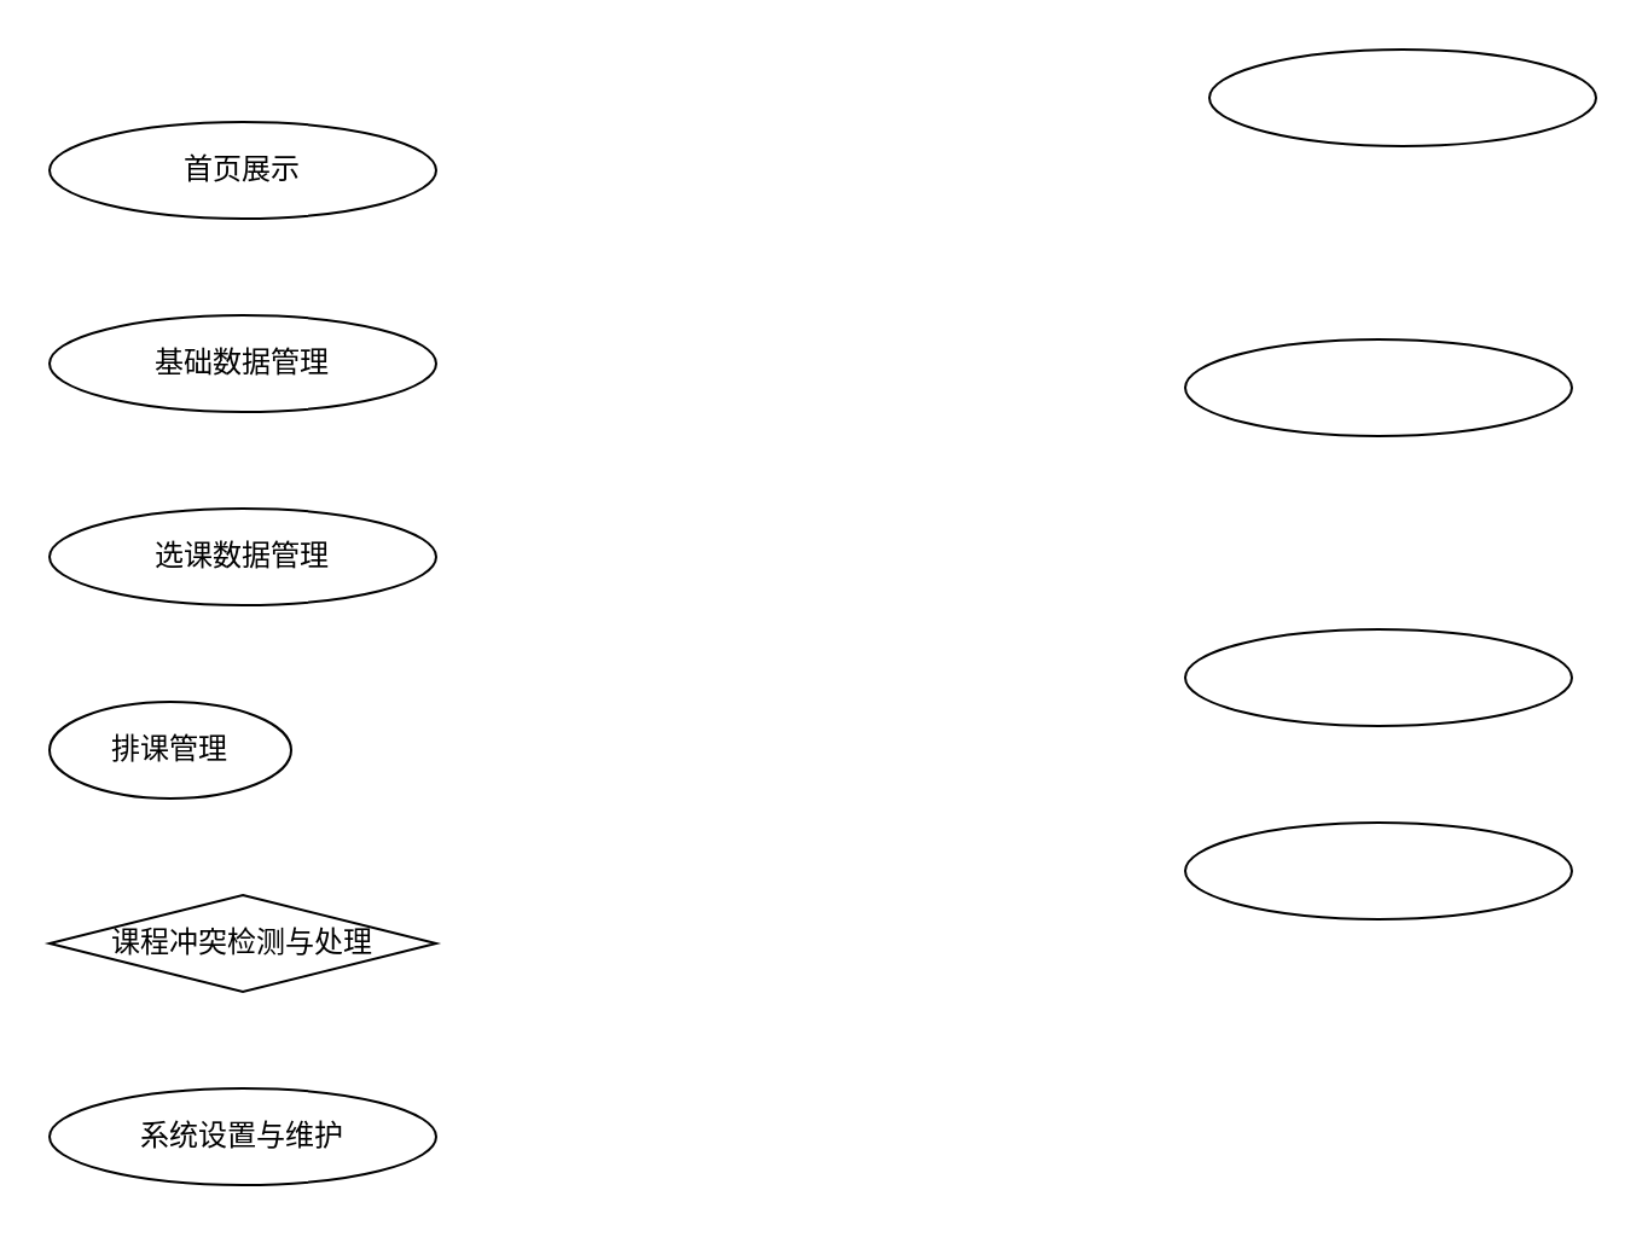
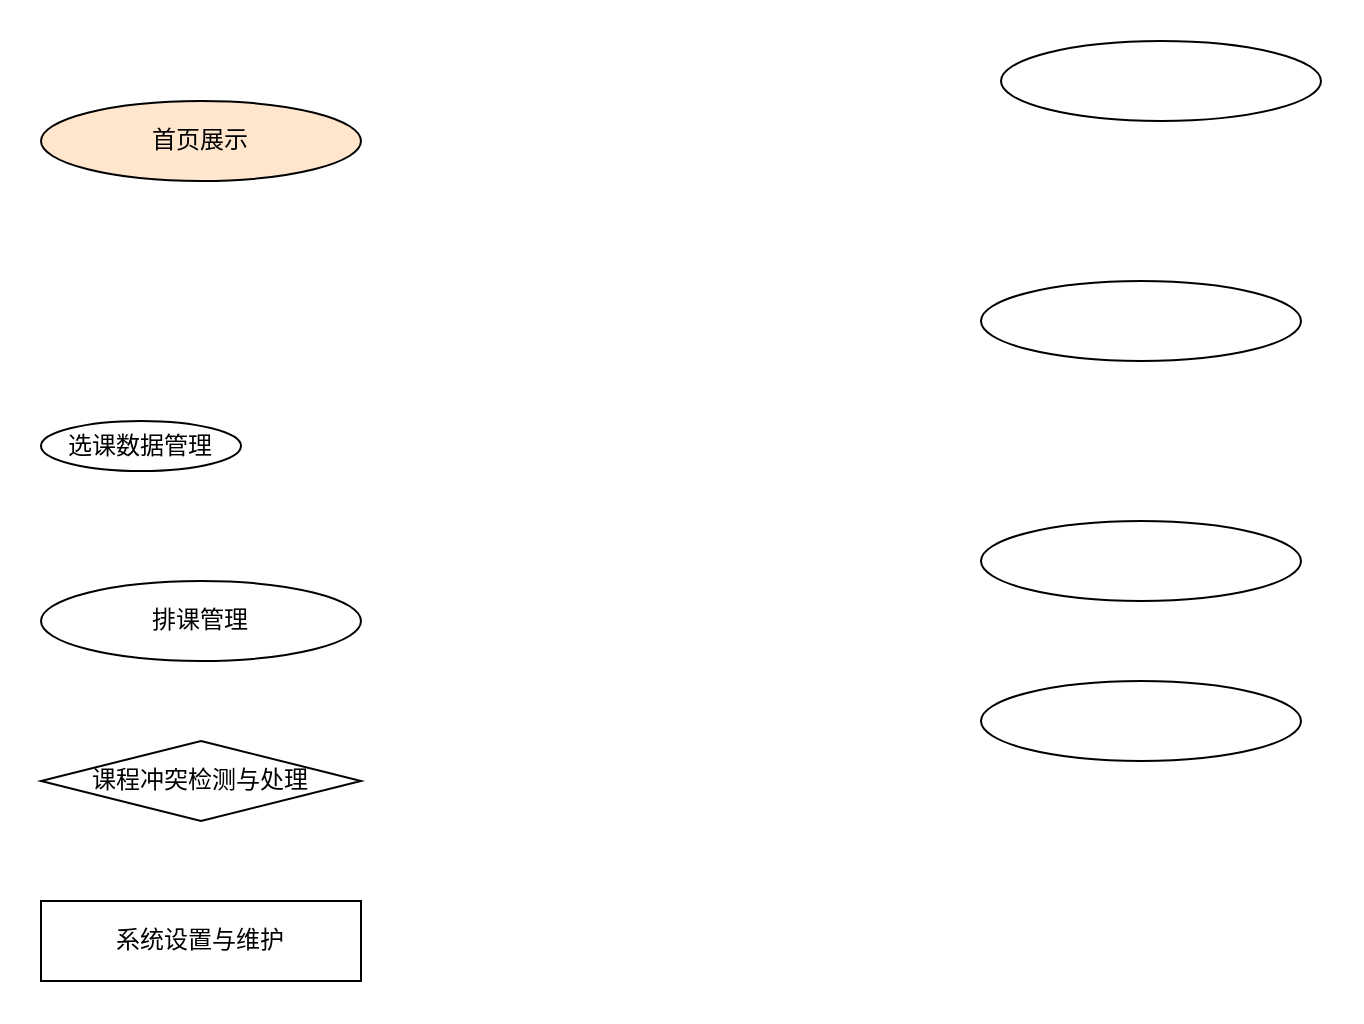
  <mxCell id="0" />
  <mxCell id="1" parent="0" />
- <mxCell id="2" value="首页展示" style="ellipse;whiteSpace=wrap;html=1;" vertex="1" parent="1"><mxGeometry x="20" y="50" width="160" height="40" as="geometry" /></mxCell>
+ <mxCell id="2" value="首页展示" style="ellipse;whiteSpace=wrap;html=1;fillColor=#ffe6cc;" vertex="1" parent="1"><mxGeometry x="20" y="50" width="160" height="40" as="geometry" /></mxCell>
  <mxCell id="3" value="" style="ellipse;whiteSpace=wrap;html=1;" vertex="1" parent="1"><mxGeometry x="490" y="340" width="160" height="40" as="geometry" /></mxCell>
  <mxCell id="4" value="" style="ellipse;whiteSpace=wrap;html=1;" vertex="1" parent="1"><mxGeometry x="490" y="260" width="160" height="40" as="geometry" /></mxCell>
  <mxCell id="5" value="" style="ellipse;whiteSpace=wrap;html=1;" vertex="1" parent="1"><mxGeometry x="490" y="140" width="160" height="40" as="geometry" /></mxCell>
  <mxCell id="6" value="" style="ellipse;whiteSpace=wrap;html=1;" vertex="1" parent="1"><mxGeometry x="500" y="20" width="160" height="40" as="geometry" /></mxCell>
- <mxCell id="7" value="系统设置与维护" style="ellipse;whiteSpace=wrap;html=1;" vertex="1" parent="1"><mxGeometry x="20" y="450" width="160" height="40" as="geometry" /></mxCell>
- <mxCell id="8" value="基础数据管理" style="ellipse;whiteSpace=wrap;html=1;" vertex="1" parent="1"><mxGeometry x="20" y="130" width="160" height="40" as="geometry" /></mxCell>
- <mxCell id="9" value="选课数据管理" style="ellipse;whiteSpace=wrap;html=1;" vertex="1" parent="1"><mxGeometry x="20" y="210" width="160" height="40" as="geometry" /></mxCell>
- <mxCell id="10" value="排课管理" style="ellipse;whiteSpace=wrap;html=1;" vertex="1" parent="1"><mxGeometry x="20" y="290" width="100" height="40" as="geometry" /></mxCell>
+ <mxCell id="7" value="系统设置与维护" style="whiteSpace=wrap;html=1;rounded=0;" vertex="1" parent="1"><mxGeometry x="20" y="450" width="160" height="40" as="geometry" /></mxCell>
+ <mxCell id="9" value="选课数据管理" style="ellipse;whiteSpace=wrap;html=1;" vertex="1" parent="1"><mxGeometry x="20" y="210" width="100" height="25" as="geometry" /></mxCell>
+ <mxCell id="10" value="排课管理" style="ellipse;whiteSpace=wrap;html=1;" vertex="1" parent="1"><mxGeometry x="20" y="290" width="160" height="40" as="geometry" /></mxCell>
  <mxCell id="11" value="课程冲突检测与处理" style="rhombus;whiteSpace=wrap;html=1;" vertex="1" parent="1"><mxGeometry x="20" y="370" width="160" height="40" as="geometry" /></mxCell>
